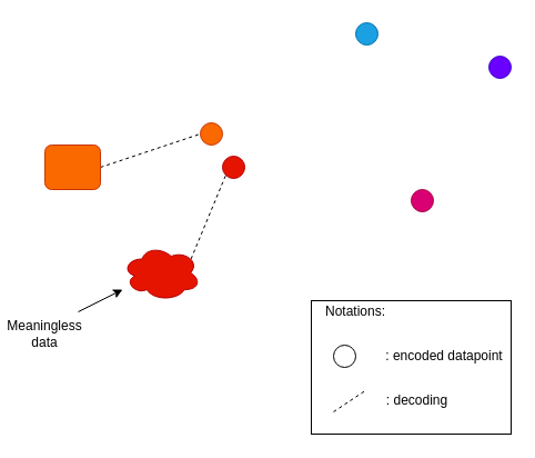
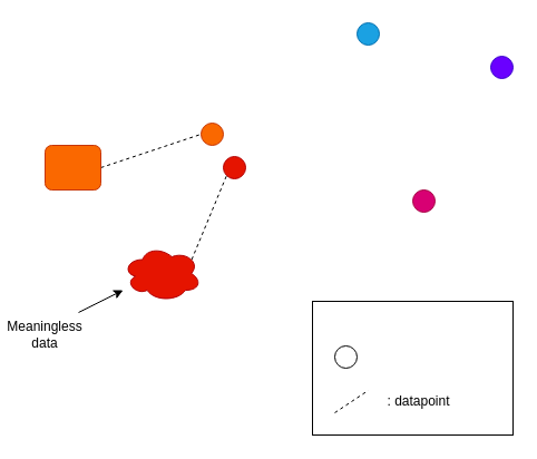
  <mxCell id="0" />
  <mxCell id="1" parent="0" />
  <mxCell id="2" value="" style="rounded=0;whiteSpace=wrap;html=1;" parent="1" vertex="1"><mxGeometry x="280" y="270" width="180" height="120" as="geometry" /></mxCell>
  <mxCell id="3" value="" style="ellipse;whiteSpace=wrap;html=1;aspect=fixed;fillColor=#fa6800;strokeColor=#C73500;fontColor=#000000;" parent="1" vertex="1"><mxGeometry x="180" y="110" width="20" height="20" as="geometry" /></mxCell>
  <mxCell id="4" value="" style="ellipse;whiteSpace=wrap;html=1;aspect=fixed;fillColor=#d80073;strokeColor=#A50040;fontColor=#ffffff;" parent="1" vertex="1"><mxGeometry x="370" y="170" width="20" height="20" as="geometry" /></mxCell>
  <mxCell id="5" value="" style="ellipse;whiteSpace=wrap;html=1;aspect=fixed;fillColor=#6a00ff;strokeColor=#3700CC;fontColor=#ffffff;" parent="1" vertex="1"><mxGeometry x="440" y="50" width="20" height="20" as="geometry" /></mxCell>
  <mxCell id="6" value="" style="ellipse;whiteSpace=wrap;html=1;aspect=fixed;fillColor=#1ba1e2;strokeColor=#006EAF;fontColor=#ffffff;" parent="1" vertex="1"><mxGeometry x="320" y="20" width="20" height="20" as="geometry" /></mxCell>
  <mxCell id="7" value="" style="ellipse;whiteSpace=wrap;html=1;aspect=fixed;fillColor=#e51400;strokeColor=#B20000;fontColor=#ffffff;" parent="1" vertex="1"><mxGeometry x="200" y="140" width="20" height="20" as="geometry" /></mxCell>
  <mxCell id="8" value="" style="endArrow=none;dashed=1;html=1;entryX=0;entryY=0.5;entryDx=0;entryDy=0;exitX=1;exitY=0.5;exitDx=0;exitDy=0;" parent="1" source="9" target="3" edge="1"><mxGeometry width="50" height="50" relative="1" as="geometry"><mxPoint x="120" y="220" as="sourcePoint" /><mxPoint x="170" y="170" as="targetPoint" /></mxGeometry></mxCell>
  <mxCell id="9" value="" style="rounded=1;whiteSpace=wrap;html=1;fillColor=#fa6800;strokeColor=#C73500;fontColor=#000000;" parent="1" vertex="1"><mxGeometry x="40" y="130" width="50" height="40" as="geometry" /></mxCell>
- <mxCell id="10" value="Notations:" style="text;html=1;strokeColor=none;fillColor=none;align=center;verticalAlign=middle;whiteSpace=wrap;rounded=0;" parent="1" vertex="1"><mxGeometry x="300" y="270" width="40" height="20" as="geometry" /></mxCell>
  <mxCell id="11" value="" style="ellipse;whiteSpace=wrap;html=1;aspect=fixed;" parent="1" vertex="1"><mxGeometry x="300" y="310" width="20" height="20" as="geometry" /></mxCell>
- <mxCell id="12" value=": decoding" style="text;html=1;strokeColor=none;fillColor=none;align=center;verticalAlign=middle;whiteSpace=wrap;rounded=0;" parent="1" vertex="1"><mxGeometry x="331" y="350" width="89" height="20" as="geometry" /></mxCell>
+ <mxCell id="12" value=": datapoint" style="text;html=1;strokeColor=none;fillColor=none;align=center;verticalAlign=middle;whiteSpace=wrap;rounded=0;" parent="1" vertex="1"><mxGeometry x="331" y="350" width="89" height="20" as="geometry" /></mxCell>
  <mxCell id="13" value="" style="endArrow=none;dashed=1;html=1;" parent="1" edge="1"><mxGeometry width="50" height="50" relative="1" as="geometry"><mxPoint x="300" y="370" as="sourcePoint" /><mxPoint x="330" y="350" as="targetPoint" /></mxGeometry></mxCell>
- <mxCell id="14" value=": encoded datapoint" style="text;html=1;strokeColor=none;fillColor=none;align=center;verticalAlign=middle;whiteSpace=wrap;rounded=0;" parent="1" vertex="1"><mxGeometry x="340" y="310" width="120" height="20" as="geometry" /></mxCell>
  <mxCell id="15" value="" style="ellipse;shape=cloud;whiteSpace=wrap;html=1;fillColor=#e51400;strokeColor=#B20000;fontColor=#ffffff;" vertex="1" parent="1"><mxGeometry x="110" y="220" width="70" height="50" as="geometry" /></mxCell>
  <mxCell id="16" value="" style="endArrow=none;dashed=1;html=1;exitX=0.88;exitY=0.25;exitDx=0;exitDy=0;exitPerimeter=0;entryX=0;entryY=1;entryDx=0;entryDy=0;" edge="1" parent="1" source="15" target="7"><mxGeometry width="50" height="50" relative="1" as="geometry"><mxPoint x="250" y="260" as="sourcePoint" /><mxPoint x="300" y="210" as="targetPoint" /></mxGeometry></mxCell>
  <mxCell id="17" value="Meaningless data" style="text;html=1;strokeColor=none;fillColor=none;align=center;verticalAlign=middle;whiteSpace=wrap;rounded=0;" vertex="1" parent="1"><mxGeometry x="20" y="290" width="40" height="20" as="geometry" /></mxCell>
  <mxCell id="18" value="" style="endArrow=classic;html=1;" edge="1" parent="1"><mxGeometry width="50" height="50" relative="1" as="geometry"><mxPoint x="70" y="280" as="sourcePoint" /><mxPoint x="110" y="260" as="targetPoint" /></mxGeometry></mxCell>
